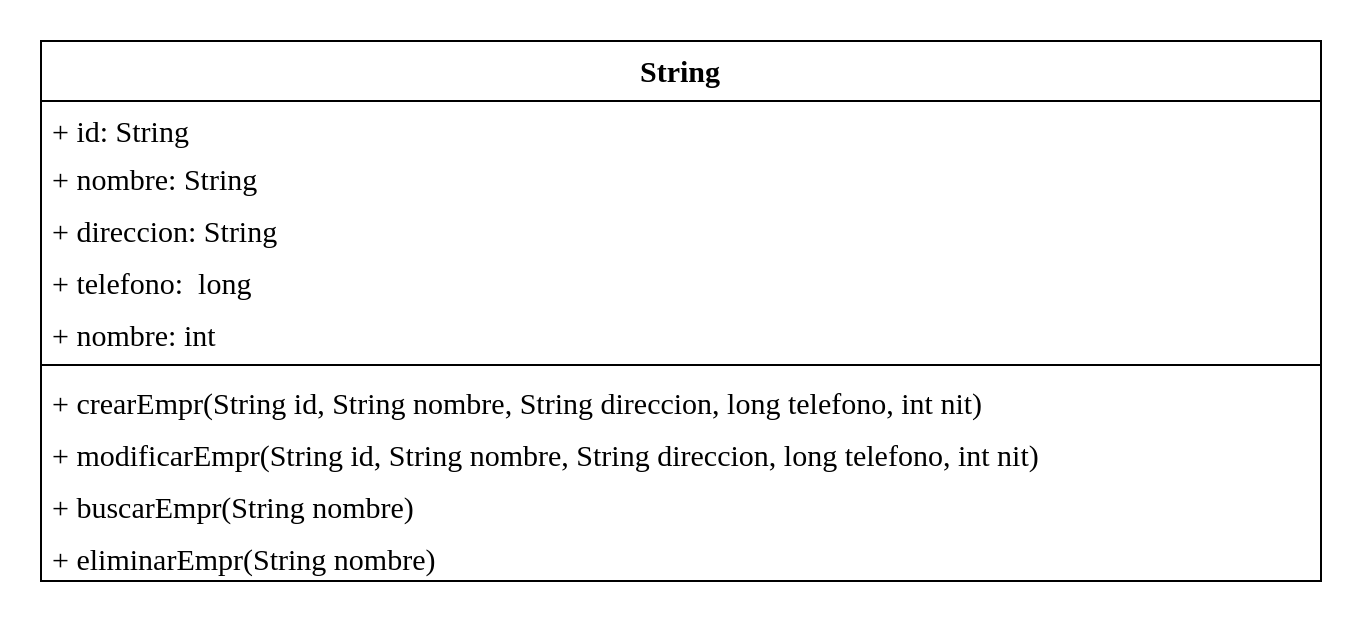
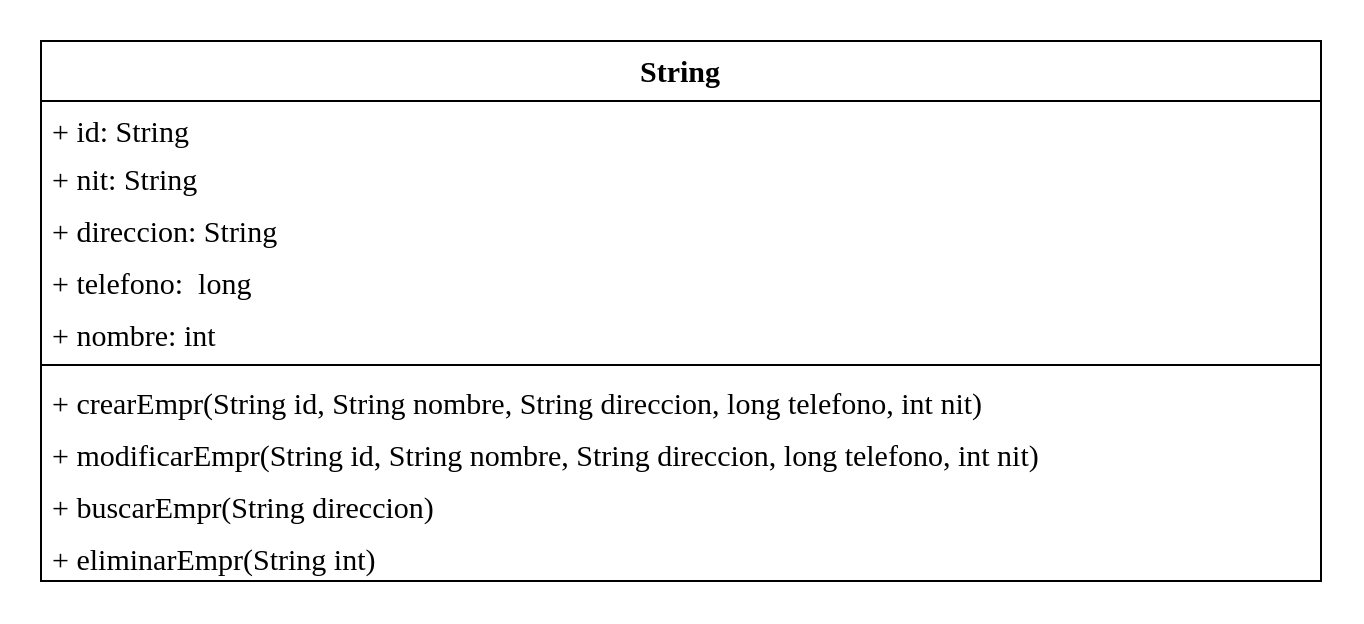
  <mxCell id="0" />
  <mxCell id="1" parent="0" />
  <mxCell id="2" value="String" style="swimlane;fontStyle=1;align=center;verticalAlign=top;childLayout=stackLayout;horizontal=1;startSize=30;horizontalStack=0;resizeParent=1;resizeParentMax=0;resizeLast=0;collapsible=1;marginBottom=0;fillStyle=solid;fontFamily=Poppins;fontSource=https%3A%2F%2Ffonts.googleapis.com%2Fcss%3Ffamily%3DPoppins;fontSize=15;strokeWidth=1;fillColor=#FFFFFF;" parent="1" vertex="1"><mxGeometry x="20" y="20" width="640" height="270" as="geometry" /></mxCell>
  <mxCell id="3" value="+ id: String" style="text;strokeColor=none;fillColor=none;align=left;verticalAlign=top;spacingLeft=4;spacingRight=4;overflow=hidden;rotatable=0;points=[[0,0.5],[1,0.5]];portConstraint=eastwest;fillStyle=solid;fontFamily=Poppins;fontSource=https%3A%2F%2Ffonts.googleapis.com%2Fcss%3Ffamily%3DPoppins;fontSize=15;" parent="2" vertex="1"><mxGeometry y="30" width="640" height="24" as="geometry" /></mxCell>
- <mxCell id="4" value="+ nombre: String" style="text;strokeColor=none;fillColor=none;align=left;verticalAlign=top;spacingLeft=4;spacingRight=4;overflow=hidden;rotatable=0;points=[[0,0.5],[1,0.5]];portConstraint=eastwest;fillStyle=solid;fontFamily=Poppins;fontSource=https%3A%2F%2Ffonts.googleapis.com%2Fcss%3Ffamily%3DPoppins;fontSize=15;" parent="2" vertex="1"><mxGeometry y="54" width="640" height="26" as="geometry" /></mxCell>
+ <mxCell id="4" value="+ nit: String" style="text;strokeColor=none;fillColor=none;align=left;verticalAlign=top;spacingLeft=4;spacingRight=4;overflow=hidden;rotatable=0;points=[[0,0.5],[1,0.5]];portConstraint=eastwest;fillStyle=solid;fontFamily=Poppins;fontSource=https%3A%2F%2Ffonts.googleapis.com%2Fcss%3Ffamily%3DPoppins;fontSize=15;" parent="2" vertex="1"><mxGeometry y="54" width="640" height="26" as="geometry" /></mxCell>
  <mxCell id="5" value="+ direccion: String" style="text;strokeColor=none;fillColor=none;align=left;verticalAlign=top;spacingLeft=4;spacingRight=4;overflow=hidden;rotatable=0;points=[[0,0.5],[1,0.5]];portConstraint=eastwest;fillStyle=solid;fontFamily=Poppins;fontSource=https%3A%2F%2Ffonts.googleapis.com%2Fcss%3Ffamily%3DPoppins;fontSize=15;" parent="2" vertex="1"><mxGeometry y="80" width="640" height="26" as="geometry" /></mxCell>
  <mxCell id="6" value="+ telefono:  long" style="text;strokeColor=none;fillColor=none;align=left;verticalAlign=top;spacingLeft=4;spacingRight=4;overflow=hidden;rotatable=0;points=[[0,0.5],[1,0.5]];portConstraint=eastwest;fillStyle=solid;fontFamily=Poppins;fontSource=https%3A%2F%2Ffonts.googleapis.com%2Fcss%3Ffamily%3DPoppins;fontSize=15;" parent="2" vertex="1"><mxGeometry y="106" width="640" height="26" as="geometry" /></mxCell>
  <mxCell id="7" value="+ nombre: int" style="text;strokeColor=none;fillColor=none;align=left;verticalAlign=top;spacingLeft=4;spacingRight=4;overflow=hidden;rotatable=0;points=[[0,0.5],[1,0.5]];portConstraint=eastwest;fillStyle=solid;fontFamily=Poppins;fontSource=https%3A%2F%2Ffonts.googleapis.com%2Fcss%3Ffamily%3DPoppins;fontSize=15;" parent="2" vertex="1"><mxGeometry y="132" width="640" height="26" as="geometry" /></mxCell>
  <mxCell id="8" value="" style="line;strokeWidth=1;fillColor=none;align=left;verticalAlign=middle;spacingTop=-1;spacingLeft=3;spacingRight=3;rotatable=0;labelPosition=right;points=[];portConstraint=eastwest;fillStyle=solid;fontFamily=Poppins;fontSource=https%3A%2F%2Ffonts.googleapis.com%2Fcss%3Ffamily%3DPoppins;fontSize=15;" parent="2" vertex="1"><mxGeometry y="158" width="640" height="8" as="geometry" /></mxCell>
  <mxCell id="9" value="+ crearEmpr(String id, String nombre, String direccion, long telefono, int nit)" style="text;strokeColor=none;fillColor=none;align=left;verticalAlign=top;spacingLeft=4;spacingRight=4;overflow=hidden;rotatable=0;points=[[0,0.5],[1,0.5]];portConstraint=eastwest;fillStyle=solid;fontFamily=Poppins;fontSource=https%3A%2F%2Ffonts.googleapis.com%2Fcss%3Ffamily%3DPoppins;fontSize=15;" parent="2" vertex="1"><mxGeometry y="166" width="640" height="26" as="geometry" /></mxCell>
  <mxCell id="10" value="+ modificarEmpr(String id, String nombre, String direccion, long telefono, int nit)" style="text;strokeColor=none;fillColor=none;align=left;verticalAlign=top;spacingLeft=4;spacingRight=4;overflow=hidden;rotatable=0;points=[[0,0.5],[1,0.5]];portConstraint=eastwest;fillStyle=solid;fontFamily=Poppins;fontSource=https%3A%2F%2Ffonts.googleapis.com%2Fcss%3Ffamily%3DPoppins;fontSize=15;" parent="2" vertex="1"><mxGeometry y="192" width="640" height="26" as="geometry" /></mxCell>
- <mxCell id="11" value="+ buscarEmpr(String nombre)" style="text;strokeColor=none;fillColor=none;align=left;verticalAlign=top;spacingLeft=4;spacingRight=4;overflow=hidden;rotatable=0;points=[[0,0.5],[1,0.5]];portConstraint=eastwest;fillStyle=solid;fontFamily=Poppins;fontSource=https%3A%2F%2Ffonts.googleapis.com%2Fcss%3Ffamily%3DPoppins;fontSize=15;" parent="2" vertex="1"><mxGeometry y="218" width="640" height="26" as="geometry" /></mxCell>
- <mxCell id="12" value="+ eliminarEmpr(String nombre)" style="text;strokeColor=none;fillColor=none;align=left;verticalAlign=top;spacingLeft=4;spacingRight=4;overflow=hidden;rotatable=0;points=[[0,0.5],[1,0.5]];portConstraint=eastwest;fillStyle=solid;fontFamily=Poppins;fontSource=https%3A%2F%2Ffonts.googleapis.com%2Fcss%3Ffamily%3DPoppins;fontSize=15;" vertex="1" parent="2"><mxGeometry y="244" width="640" height="26" as="geometry" /></mxCell>
+ <mxCell id="11" value="+ buscarEmpr(String direccion)" style="text;strokeColor=none;fillColor=none;align=left;verticalAlign=top;spacingLeft=4;spacingRight=4;overflow=hidden;rotatable=0;points=[[0,0.5],[1,0.5]];portConstraint=eastwest;fillStyle=solid;fontFamily=Poppins;fontSource=https%3A%2F%2Ffonts.googleapis.com%2Fcss%3Ffamily%3DPoppins;fontSize=15;" parent="2" vertex="1"><mxGeometry y="218" width="640" height="26" as="geometry" /></mxCell>
+ <mxCell id="12" value="+ eliminarEmpr(String int)" style="text;strokeColor=none;fillColor=none;align=left;verticalAlign=top;spacingLeft=4;spacingRight=4;overflow=hidden;rotatable=0;points=[[0,0.5],[1,0.5]];portConstraint=eastwest;fillStyle=solid;fontFamily=Poppins;fontSource=https%3A%2F%2Ffonts.googleapis.com%2Fcss%3Ffamily%3DPoppins;fontSize=15;" vertex="1" parent="2"><mxGeometry y="244" width="640" height="26" as="geometry" /></mxCell>
